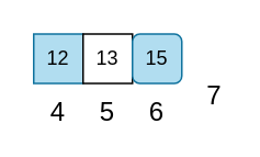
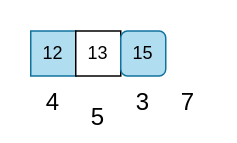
  <mxCell id="0" />
  <mxCell id="1" parent="0" />
  <mxCell id="2" value="12" style="whiteSpace=wrap;html=1;aspect=fixed;direction=south;fillColor=#b1ddf0;strokeColor=#10739e;" parent="1" vertex="1"><mxGeometry x="20" width="30" height="30" as="geometry" y="20" /></mxCell>
  <mxCell id="3" value="13" style="whiteSpace=wrap;html=1;aspect=fixed;direction=south;" parent="1" vertex="1"><mxGeometry x="50" width="30" height="30" as="geometry" y="20" /></mxCell>
  <mxCell id="4" value="15" style="whiteSpace=wrap;html=1;aspect=fixed;direction=south;fillColor=#b1ddf0;strokeColor=#10739e;rounded=1;" parent="1" vertex="1"><mxGeometry x="80" width="30" height="30" as="geometry" y="20" /></mxCell>
  <mxCell id="5" value="4" style="text;html=1;strokeColor=none;fillColor=none;align=center;verticalAlign=middle;whiteSpace=wrap;rounded=0;fontSize=16;" parent="1" vertex="1"><mxGeometry x="24" y="60" width="22" height="13" as="geometry" /></mxCell>
- <mxCell id="6" value="5" style="text;html=1;strokeColor=none;fillColor=none;align=center;verticalAlign=middle;whiteSpace=wrap;rounded=0;fontSize=16;" parent="1" vertex="1"><mxGeometry x="54" y="60" width="22" height="13" as="geometry" /></mxCell>
- <mxCell id="7" value="6" style="text;html=1;strokeColor=none;fillColor=none;align=center;verticalAlign=middle;whiteSpace=wrap;rounded=0;fontSize=16;" parent="1" vertex="1"><mxGeometry x="84" y="60" width="22" height="13" as="geometry" /></mxCell>
- <mxCell id="8" value="7" style="text;html=1;strokeColor=none;fillColor=none;align=center;verticalAlign=middle;whiteSpace=wrap;rounded=0;fontSize=16;" parent="1" vertex="1"><mxGeometry x="119" y="50" width="22" height="13" as="geometry" /></mxCell>
+ <mxCell id="6" value="5" style="text;html=1;strokeColor=none;fillColor=none;align=center;verticalAlign=middle;whiteSpace=wrap;rounded=0;fontSize=16;" parent="1" vertex="1"><mxGeometry x="54" y="70" width="22" height="13" as="geometry" /></mxCell>
+ <mxCell id="7" value="3" style="text;html=1;strokeColor=none;fillColor=none;align=center;verticalAlign=middle;whiteSpace=wrap;rounded=0;fontSize=16;" parent="1" vertex="1"><mxGeometry x="84" y="60" width="22" height="13" as="geometry" /></mxCell>
+ <mxCell id="8" value="7" style="text;html=1;strokeColor=none;fillColor=none;align=center;verticalAlign=middle;whiteSpace=wrap;rounded=0;fontSize=16;" parent="1" vertex="1"><mxGeometry x="114" y="60" width="22" height="13" as="geometry" /></mxCell>
